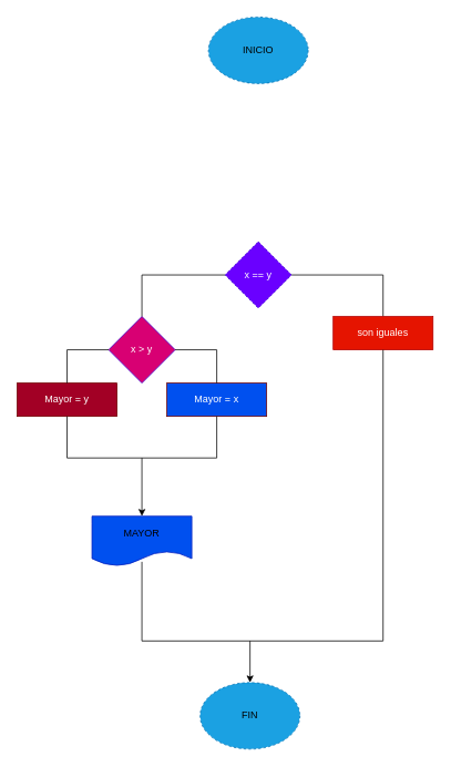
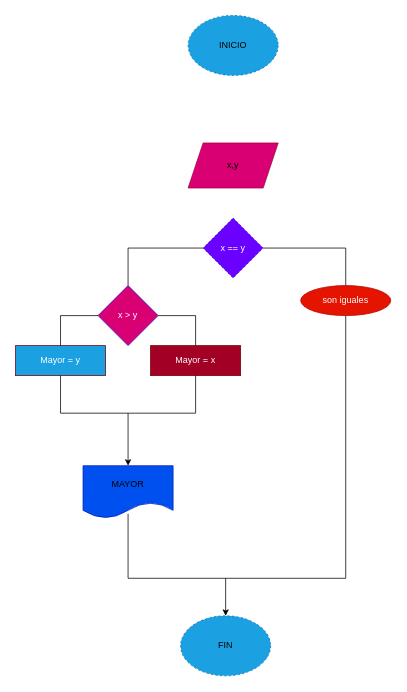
  <mxCell id="0" />
  <mxCell id="1" parent="0" />
  <mxCell id="2" value="&lt;font color=&quot;#000000&quot;&gt;INICIO&lt;/font&gt;" style="ellipse;whiteSpace=wrap;html=1;fillColor=#1ba1e2;fontColor=#ffffff;strokeColor=#006EAF;dashed=1;" parent="1" vertex="1"><mxGeometry x="250" width="120" height="80" as="geometry" y="20" /></mxCell>
+ <mxCell id="3" value="&lt;font color=&quot;#000000&quot;&gt;x,y&lt;br&gt;&lt;/font&gt;" style="shape=parallelogram;perimeter=parallelogramPerimeter;whiteSpace=wrap;html=1;fixedSize=1;fillColor=#d80073;fontColor=#ffffff;strokeColor=#A50040;" parent="1" vertex="1"><mxGeometry x="250" y="190" width="120" height="60" as="geometry" /></mxCell>
  <mxCell id="4" value="x == y" style="rhombus;whiteSpace=wrap;html=1;fontColor=#ffffff;fillColor=#6a00ff;strokeColor=#3700CC;dashed=1;" parent="1" vertex="1"><mxGeometry x="270" y="290" width="80" height="80" as="geometry" /></mxCell>
  <mxCell id="5" value="" style="endArrow=none;html=1;fontColor=#000000;exitX=0.5;exitY=0;exitDx=0;exitDy=0;" parent="1" edge="1" source="12"><mxGeometry width="50" height="50" relative="1" as="geometry"><mxPoint x="420" y="360" as="sourcePoint" /><mxPoint x="460" y="330" as="targetPoint" /></mxGeometry></mxCell>
  <mxCell id="6" value="" style="endArrow=none;html=1;fontColor=#000000;entryX=1;entryY=0.5;entryDx=0;entryDy=0;" edge="1" parent="1" target="4"><mxGeometry width="50" height="50" relative="1" as="geometry"><mxPoint x="460" y="330" as="sourcePoint" /><mxPoint x="340" y="350" as="targetPoint" /></mxGeometry></mxCell>
  <mxCell id="7" value="&lt;font color=&quot;#000000&quot;&gt;FIN&lt;/font&gt;" style="ellipse;whiteSpace=wrap;html=1;fillColor=#1ba1e2;fontColor=#ffffff;strokeColor=#006EAF;dashed=1;" vertex="1" parent="1"><mxGeometry x="240" y="820" width="120" height="80" as="geometry" /></mxCell>
- <mxCell id="8" value="&lt;font color=&quot;#000000&quot;&gt;MAYOR&lt;/font&gt;" style="shape=document;whiteSpace=wrap;html=1;boundedLbl=1;fontColor=#ffffff;fillColor=#0050ef;strokeColor=#001DBC;" vertex="1" parent="1"><mxGeometry x="110" y="620" width="120" height="60" as="geometry" /></mxCell>
- <mxCell id="9" value="Mayor = x" style="rounded=0;whiteSpace=wrap;html=1;fontColor=#ffffff;fillColor=#0050ef;strokeColor=#6F0000;" vertex="1" parent="1"><mxGeometry x="200" y="460" width="120" height="40" as="geometry" /></mxCell>
- <mxCell id="10" value="Mayor = y" style="rounded=0;whiteSpace=wrap;html=1;fontColor=#ffffff;fillColor=#a20025;strokeColor=#6F0000;" vertex="1" parent="1"><mxGeometry x="20" y="460" width="120" height="40" as="geometry" /></mxCell>
+ <mxCell id="8" value="&lt;font color=&quot;#000000&quot;&gt;MAYOR&lt;/font&gt;" style="shape=document;whiteSpace=wrap;html=1;boundedLbl=1;fontColor=#ffffff;fillColor=#0050ef;strokeColor=#001DBC;" vertex="1" parent="1"><mxGeometry x="110" y="620" width="120" height="70" as="geometry" /></mxCell>
+ <mxCell id="9" value="Mayor = x" style="rounded=0;whiteSpace=wrap;html=1;fontColor=#ffffff;fillColor=#a20025;strokeColor=#6F0000;" vertex="1" parent="1"><mxGeometry x="200" y="460" width="120" height="40" as="geometry" /></mxCell>
+ <mxCell id="10" value="Mayor = y" style="rounded=0;whiteSpace=wrap;html=1;fontColor=#ffffff;fillColor=#1ba1e2;strokeColor=#6F0000;" vertex="1" parent="1"><mxGeometry x="20" y="460" width="120" height="40" as="geometry" /></mxCell>
  <mxCell id="11" value="x &amp;gt; y" style="rhombus;whiteSpace=wrap;html=1;fontColor=#ffffff;fillColor=#d80073;strokeColor=#3700CC;" vertex="1" parent="1"><mxGeometry x="130" y="380" width="80" height="80" as="geometry" /></mxCell>
- <mxCell id="12" value="son iguales" style="rounded=0;whiteSpace=wrap;html=1;fontColor=#ffffff;fillColor=#e51400;strokeColor=#B20000;" vertex="1" parent="1"><mxGeometry x="400" y="380" width="120" height="40" as="geometry" /></mxCell>
+ <mxCell id="12" value="son iguales" style="ellipse;whiteSpace=wrap;html=1;fontColor=#ffffff;fillColor=#e51400;strokeColor=#B20000;" vertex="1" parent="1"><mxGeometry x="400" y="380" width="120" height="40" as="geometry" /></mxCell>
  <mxCell id="13" value="" style="endArrow=none;html=1;fontColor=#000000;entryX=0;entryY=0.5;entryDx=0;entryDy=0;" edge="1" parent="1" target="4"><mxGeometry width="50" height="50" relative="1" as="geometry"><mxPoint x="170" y="330" as="sourcePoint" /><mxPoint x="410" y="490" as="targetPoint" /></mxGeometry></mxCell>
  <mxCell id="14" value="" style="endArrow=none;html=1;fontColor=#000000;" edge="1" parent="1"><mxGeometry width="50" height="50" relative="1" as="geometry"><mxPoint x="170" y="380" as="sourcePoint" /><mxPoint x="170" y="330" as="targetPoint" /></mxGeometry></mxCell>
  <mxCell id="15" value="" style="endArrow=none;html=1;exitX=1;exitY=0.5;exitDx=0;exitDy=0;" edge="1" parent="1" source="11"><mxGeometry width="50" height="50" relative="1" as="geometry"><mxPoint x="310" y="460" as="sourcePoint" /><mxPoint x="260" y="420" as="targetPoint" /></mxGeometry></mxCell>
  <mxCell id="16" value="" style="endArrow=none;html=1;entryX=0;entryY=0.5;entryDx=0;entryDy=0;" edge="1" parent="1" target="11"><mxGeometry width="50" height="50" relative="1" as="geometry"><mxPoint x="80" y="420" as="sourcePoint" /><mxPoint x="360" y="410" as="targetPoint" /></mxGeometry></mxCell>
  <mxCell id="17" value="" style="endArrow=none;html=1;" edge="1" parent="1"><mxGeometry width="50" height="50" relative="1" as="geometry"><mxPoint x="260" y="460" as="sourcePoint" /><mxPoint x="260" y="420" as="targetPoint" /></mxGeometry></mxCell>
  <mxCell id="18" value="" style="endArrow=none;html=1;" edge="1" parent="1"><mxGeometry width="50" height="50" relative="1" as="geometry"><mxPoint x="80" y="460" as="sourcePoint" /><mxPoint x="80" y="420" as="targetPoint" /></mxGeometry></mxCell>
  <mxCell id="19" value="" style="endArrow=none;html=1;entryX=0.5;entryY=1;entryDx=0;entryDy=0;" edge="1" parent="1" target="10"><mxGeometry width="50" height="50" relative="1" as="geometry"><mxPoint x="80" y="550" as="sourcePoint" /><mxPoint x="360" y="510" as="targetPoint" /></mxGeometry></mxCell>
  <mxCell id="20" value="" style="endArrow=none;html=1;entryX=0.5;entryY=1;entryDx=0;entryDy=0;" edge="1" parent="1" target="9"><mxGeometry width="50" height="50" relative="1" as="geometry"><mxPoint x="260" y="550" as="sourcePoint" /><mxPoint x="360" y="510" as="targetPoint" /></mxGeometry></mxCell>
  <mxCell id="21" value="" style="endArrow=none;html=1;" edge="1" parent="1"><mxGeometry width="50" height="50" relative="1" as="geometry"><mxPoint x="80" y="550" as="sourcePoint" /><mxPoint x="260" y="550" as="targetPoint" /></mxGeometry></mxCell>
  <mxCell id="22" value="" style="endArrow=classic;html=1;entryX=0.5;entryY=0;entryDx=0;entryDy=0;" edge="1" parent="1" target="8"><mxGeometry width="50" height="50" relative="1" as="geometry"><mxPoint x="170" y="550" as="sourcePoint" /><mxPoint x="170" y="610" as="targetPoint" /></mxGeometry></mxCell>
  <mxCell id="23" value="" style="endArrow=none;html=1;entryX=0.5;entryY=1;entryDx=0;entryDy=0;" edge="1" parent="1" target="12"><mxGeometry width="50" height="50" relative="1" as="geometry"><mxPoint x="460" y="770" as="sourcePoint" /><mxPoint x="410" y="410" as="targetPoint" /></mxGeometry></mxCell>
  <mxCell id="24" value="" style="endArrow=none;html=1;" edge="1" parent="1"><mxGeometry width="50" height="50" relative="1" as="geometry"><mxPoint x="170" y="770" as="sourcePoint" /><mxPoint x="460" y="770" as="targetPoint" /></mxGeometry></mxCell>
  <mxCell id="25" value="" style="endArrow=none;html=1;entryX=0.5;entryY=0.914;entryDx=0;entryDy=0;entryPerimeter=0;" edge="1" parent="1" target="8"><mxGeometry width="50" height="50" relative="1" as="geometry"><mxPoint x="170" y="770" as="sourcePoint" /><mxPoint x="470" y="780" as="targetPoint" /></mxGeometry></mxCell>
  <mxCell id="26" value="" style="endArrow=classic;html=1;entryX=0.5;entryY=0;entryDx=0;entryDy=0;" edge="1" parent="1" target="7"><mxGeometry width="50" height="50" relative="1" as="geometry"><mxPoint x="300" y="770" as="sourcePoint" /><mxPoint x="410" y="670" as="targetPoint" /></mxGeometry></mxCell>
